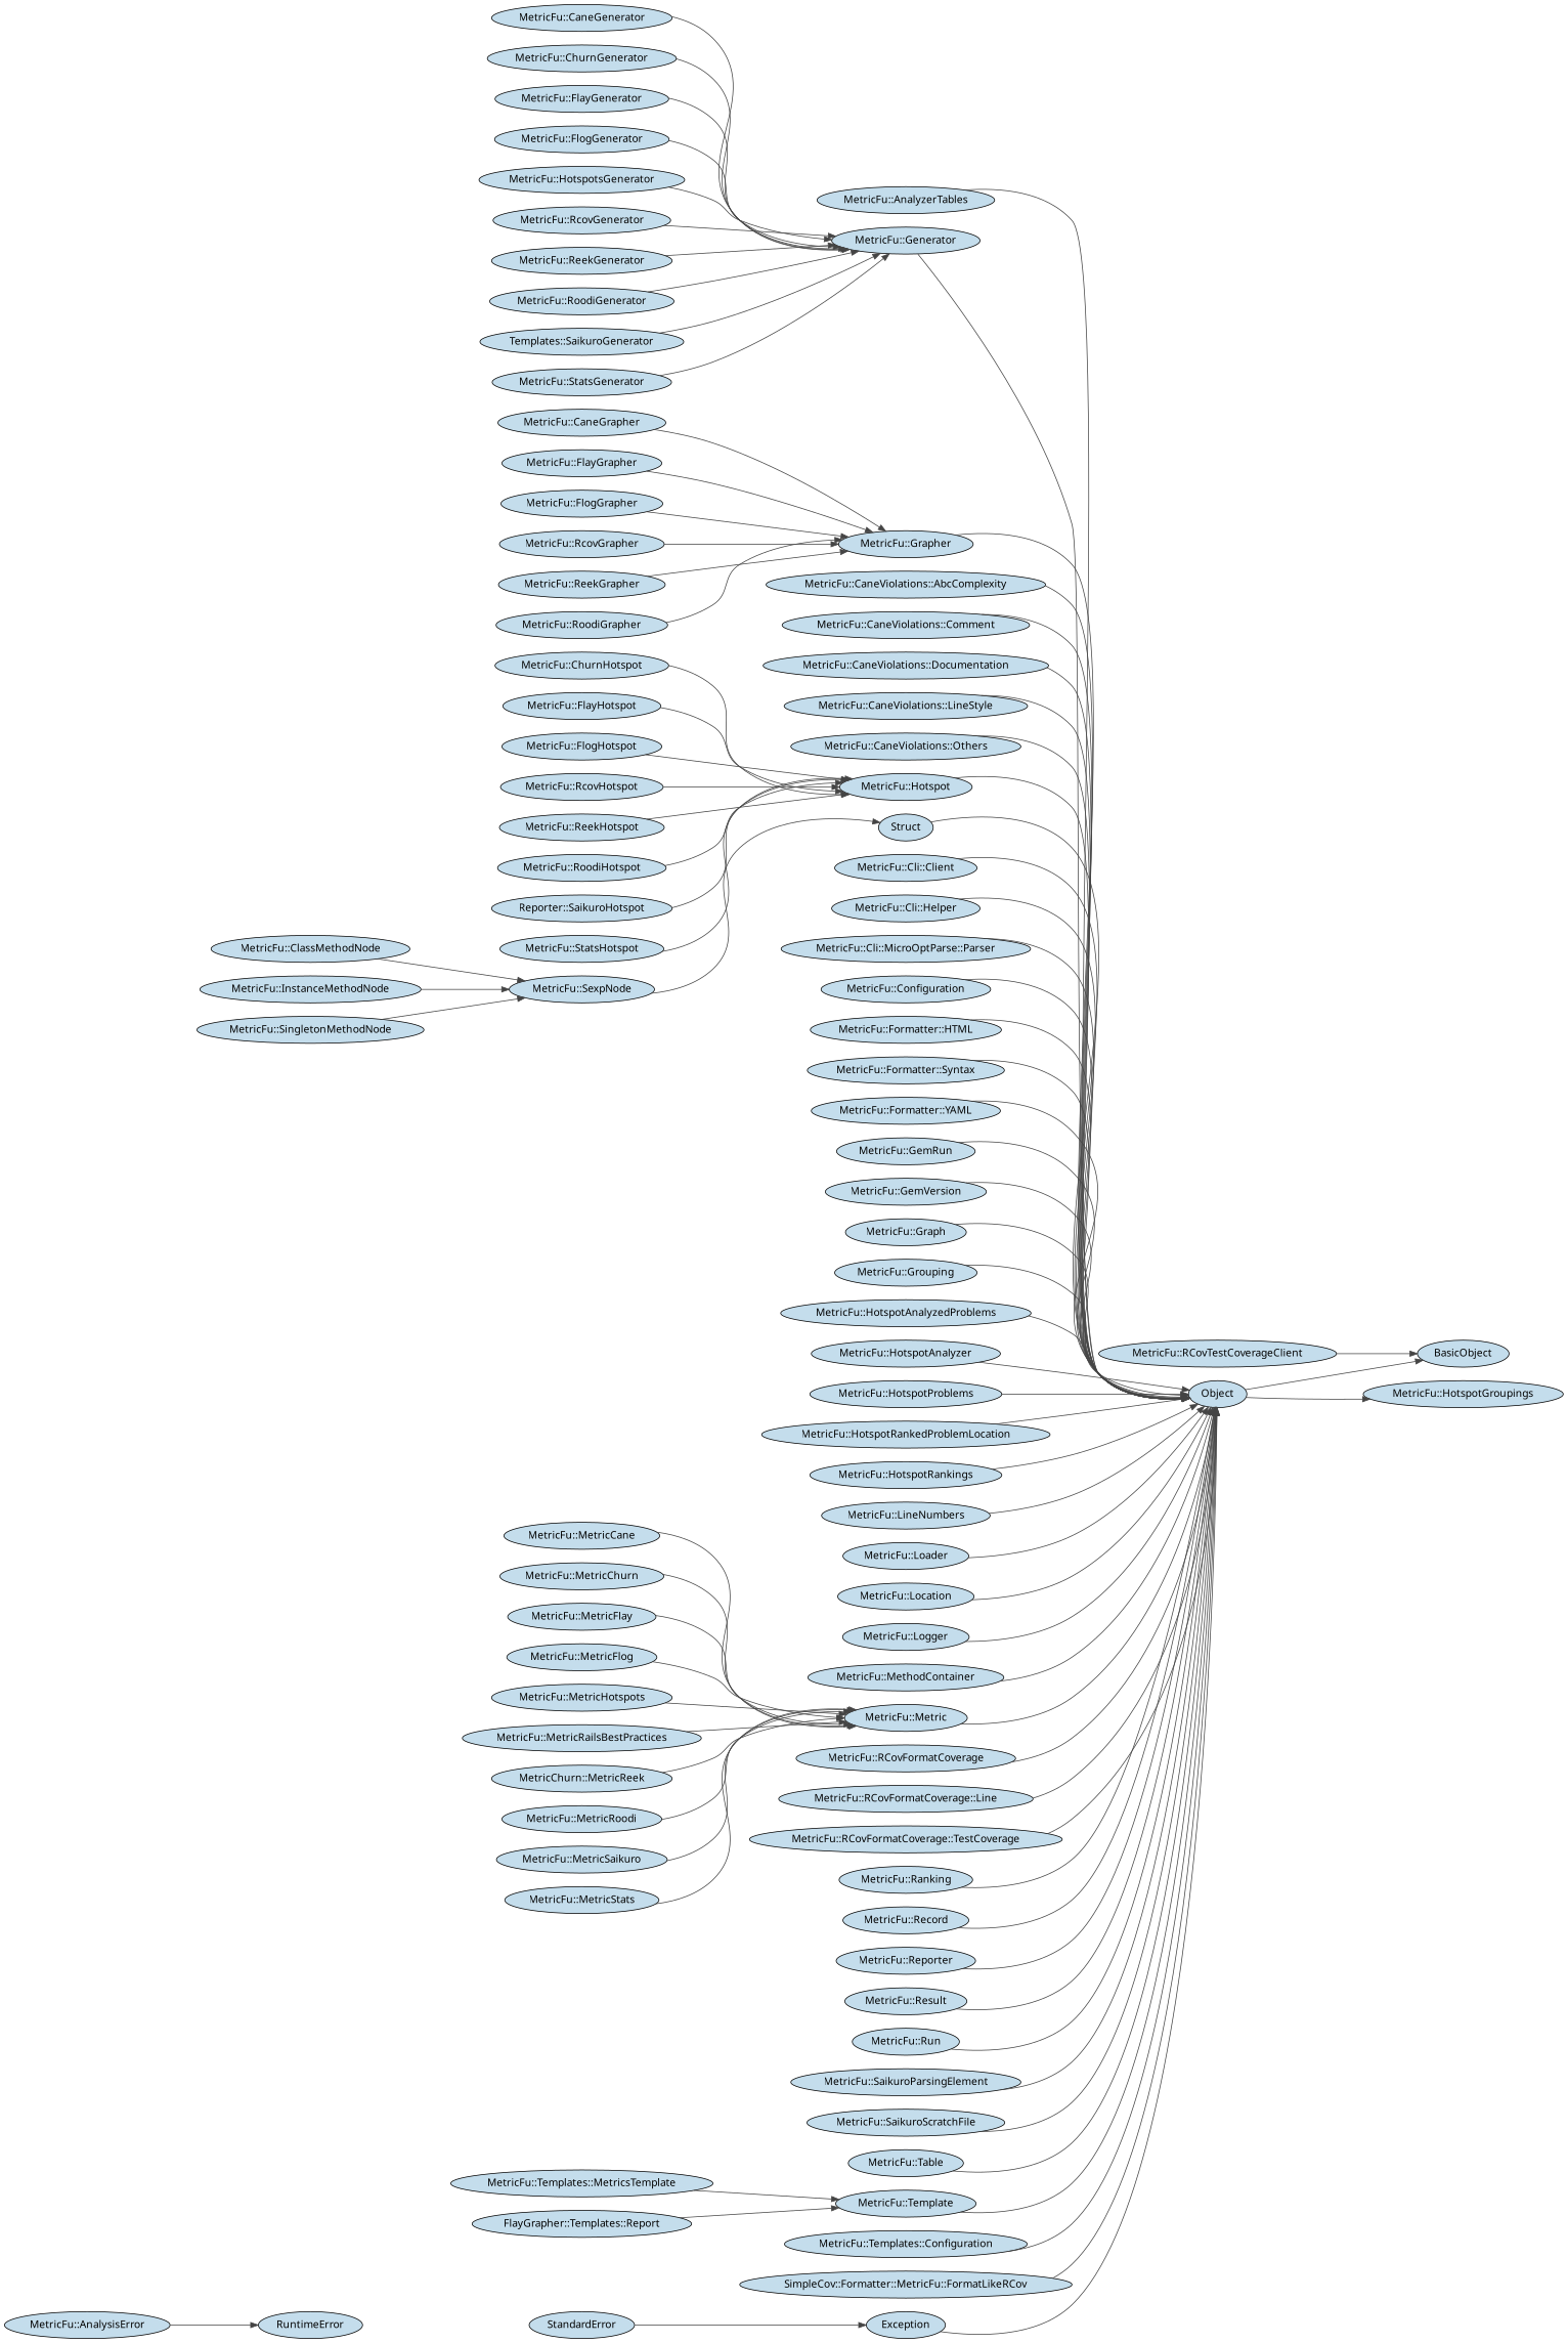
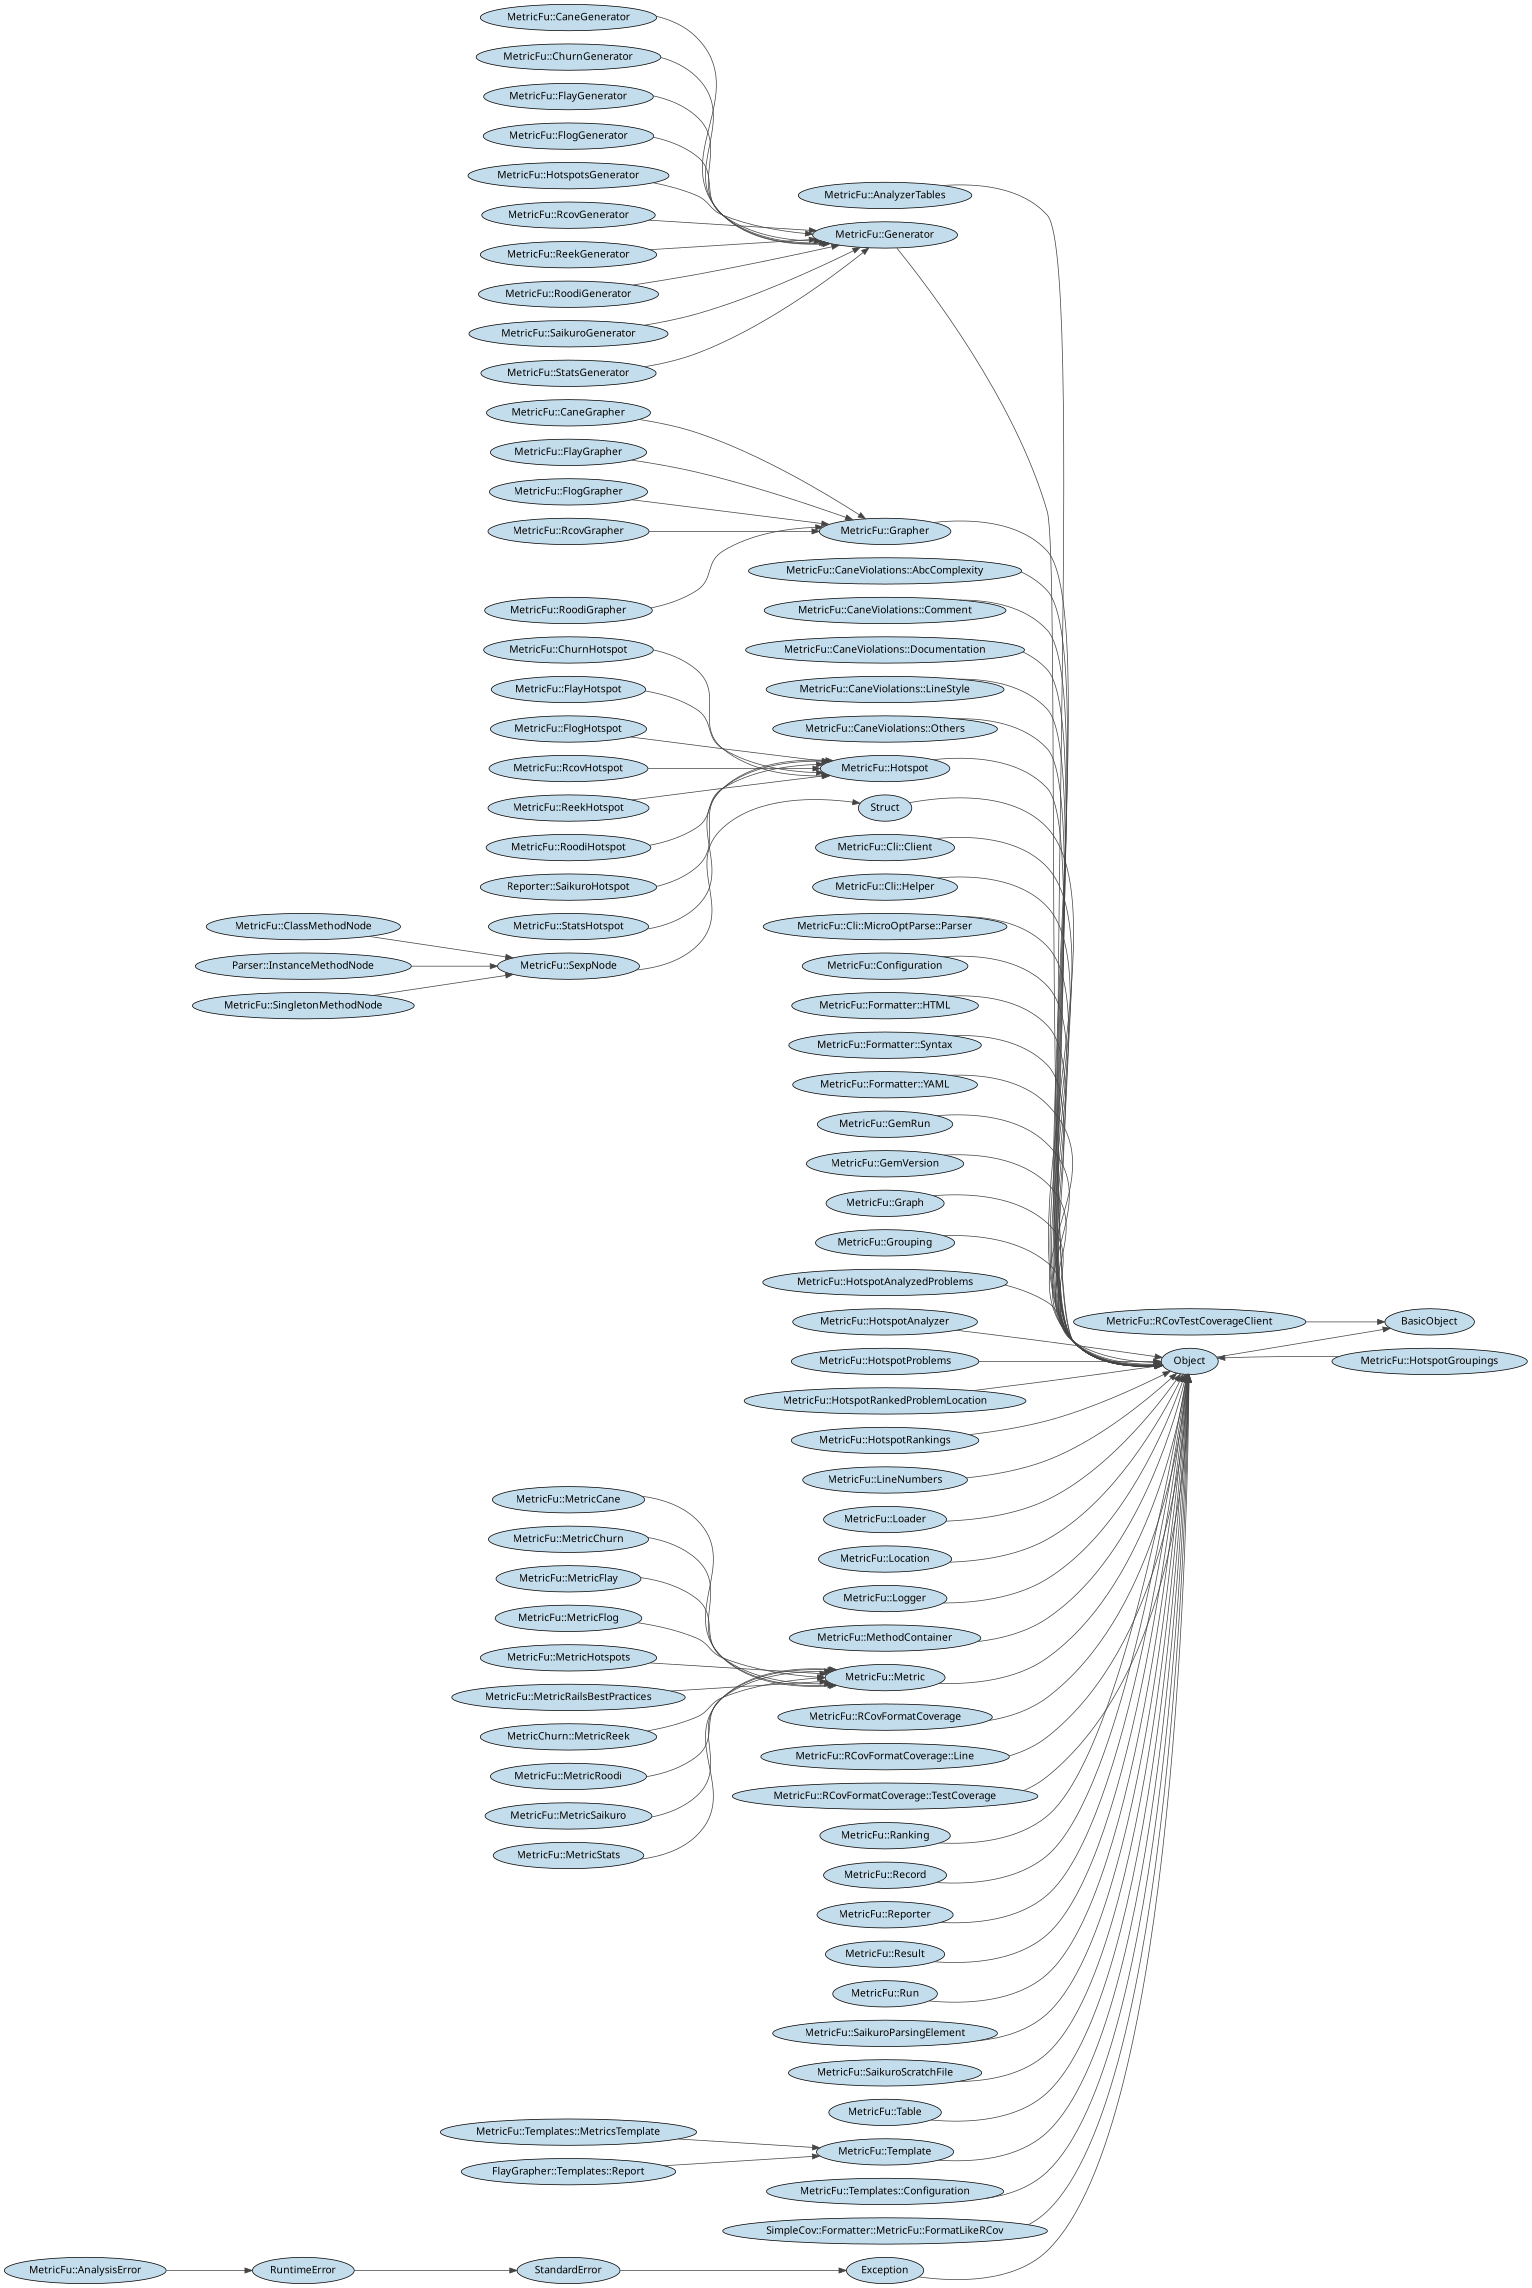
  digraph {
    rankdir=LR
    node [fillcolor="#c4ddec" fontname=HelveticaNeue style=filled]
    edge [color="#444444"]
    n1 [label=Exception]
    n2 [label=Object]
    BasicObject
    n4 [label="MetricFu::AnalysisError"]
    n5 [label=RuntimeError]
    n6 [label=StandardError]
    n7 [label="MetricFu::AnalyzerTables"]
    n8 [label="MetricFu::CaneGenerator"]
    n9 [label="MetricFu::Generator"]
    n10 [label="MetricFu::CaneGrapher"]
    n11 [label="MetricFu::Grapher"]
    n12 [label="MetricFu::CaneViolations::AbcComplexity"]
    n13 [label="MetricFu::CaneViolations::Comment"]
    n14 [label="MetricFu::CaneViolations::Documentation"]
    n15 [label="MetricFu::CaneViolations::LineStyle"]
    n16 [label="MetricFu::CaneViolations::Others"]
    n17 [label="MetricFu::ChurnGenerator"]
    n18 [label="MetricFu::ChurnHotspot"]
    n19 [label="MetricFu::Hotspot"]
    n20 [label="MetricFu::ClassMethodNode"]
    n21 [label="MetricFu::SexpNode"]
    n22 [label=Struct]
    n23 [label="MetricFu::Cli::Client"]
    n24 [label="MetricFu::Cli::Helper"]
    n25 [label="MetricFu::Cli::MicroOptParse::Parser"]
    n26 [label="MetricFu::Configuration"]
    n27 [label="MetricFu::FlayGenerator"]
    n28 [label="MetricFu::FlayGrapher"]
    n29 [label="MetricFu::FlayHotspot"]
    n30 [label="MetricFu::FlogGenerator"]
    n31 [label="MetricFu::FlogGrapher"]
    n32 [label="MetricFu::FlogHotspot"]
    n33 [label="MetricFu::Formatter::HTML"]
    n34 [label="MetricFu::Formatter::Syntax"]
    n35 [label="MetricFu::Formatter::YAML"]
    n36 [label="MetricFu::GemRun"]
    n37 [label="MetricFu::GemVersion"]
    n38 [label="MetricFu::Graph"]
    n39 [label="MetricFu::Grouping"]
    n40 [label="MetricFu::HotspotAnalyzedProblems"]
    n41 [label="MetricFu::HotspotAnalyzer"]
    n42 [label="MetricFu::HotspotGroupings"]
    n43 [label="MetricFu::HotspotProblems"]
    n44 [label="MetricFu::HotspotRankedProblemLocation"]
    n45 [label="MetricFu::HotspotRankings"]
    n46 [label="MetricFu::HotspotsGenerator"]
-   n47 [label="MetricFu::InstanceMethodNode"]
+   n47 [label="Parser::InstanceMethodNode"]
    n48 [label="MetricFu::LineNumbers"]
    n49 [label="MetricFu::Loader"]
    n50 [label="MetricFu::Location"]
    n51 [label="MetricFu::Logger"]
    n52 [label="MetricFu::MethodContainer"]
    n53 [label="MetricFu::Metric"]
    n54 [label="MetricFu::MetricCane"]
    n55 [label="MetricFu::MetricChurn"]
    n56 [label="MetricFu::MetricFlay"]
    n57 [label="MetricFu::MetricFlog"]
    n58 [label="MetricFu::MetricHotspots"]
    n59 [label="MetricFu::MetricRailsBestPractices"]
    n60 [label="MetricChurn::MetricReek"]
    n61 [label="MetricFu::MetricRoodi"]
    n62 [label="MetricFu::MetricSaikuro"]
    n63 [label="MetricFu::MetricStats"]
    n64 [label="MetricFu::RCovFormatCoverage"]
    n65 [label="MetricFu::RCovFormatCoverage::Line"]
    n66 [label="MetricFu::RCovFormatCoverage::TestCoverage"]
    n67 [label="MetricFu::RCovTestCoverageClient"]
    n68 [label="MetricFu::Ranking"]
    n69 [label="MetricFu::RcovGenerator"]
    n70 [label="MetricFu::RcovGrapher"]
    n71 [label="MetricFu::RcovHotspot"]
    n72 [label="MetricFu::Record"]
    n73 [label="MetricFu::ReekGenerator"]
-   n74 [label="MetricFu::ReekGrapher"]
    n75 [label="MetricFu::ReekHotspot"]
    n76 [label="MetricFu::Reporter"]
    n77 [label="MetricFu::Result"]
    n78 [label="MetricFu::RoodiGenerator"]
    n79 [label="MetricFu::RoodiGrapher"]
    n80 [label="MetricFu::RoodiHotspot"]
    n81 [label="MetricFu::Run"]
-   n82 [label="Templates::SaikuroGenerator"]
+   n82 [label="MetricFu::SaikuroGenerator"]
    n83 [label="Reporter::SaikuroHotspot"]
    n84 [label="MetricFu::SaikuroParsingElement"]
    n85 [label="MetricFu::SaikuroScratchFile"]
    n86 [label="MetricFu::SingletonMethodNode"]
    n87 [label="MetricFu::StatsGenerator"]
    n88 [label="MetricFu::StatsHotspot"]
    n89 [label="MetricFu::Table"]
    n90 [label="MetricFu::Template"]
    n91 [label="MetricFu::Templates::Configuration"]
    n92 [label="MetricFu::Templates::MetricsTemplate"]
    n93 [label="FlayGrapher::Templates::Report"]
    n94 [label="SimpleCov::Formatter::MetricFu::FormatLikeRCov"]
    n1 -> n2
    n2 -> BasicObject
    n4 -> n5
+   n5 -> n6
    n6 -> n1
    n7 -> n2
    n8 -> n9
    n9 -> n2
    n10 -> n11
    n11 -> n2
    n12 -> n2
    n13 -> n2
    n14 -> n2
    n15 -> n2
    n16 -> n2
    n17 -> n9
    n18 -> n19
    n19 -> n2
    n20 -> n21
    n21 -> n22
    n22 -> n2
    n23 -> n2
    n24 -> n2
    n25 -> n2
    n26 -> n2
    n27 -> n9
    n28 -> n11
    n29 -> n19
    n30 -> n9
    n31 -> n11
    n32 -> n19
    n33 -> n2
    n34 -> n2
    n35 -> n2
    n36 -> n2
    n37 -> n2
    n38 -> n2
    n39 -> n2
    n40 -> n2
    n41 -> n2
-   n2 -> n42
+   n42 -> n2
    n43 -> n2
    n44 -> n2
    n45 -> n2
    n46 -> n9
    n47 -> n21
    n48 -> n2
    n49 -> n2
    n50 -> n2
    n51 -> n2
    n52 -> n2
    n53 -> n2
    n54 -> n53
    n55 -> n53
    n56 -> n53
    n57 -> n53
    n58 -> n53
    n59 -> n53
    n60 -> n53
    n61 -> n53
    n62 -> n53
    n63 -> n53
    n64 -> n2
    n65 -> n2
    n66 -> n2
    n67 -> BasicObject
    n68 -> n2
    n69 -> n9
    n70 -> n11
    n71 -> n19
    n72 -> n2
    n73 -> n9
-   n74 -> n11
    n75 -> n19
    n76 -> n2
    n77 -> n2
    n78 -> n9
    n79 -> n11
    n80 -> n19
    n81 -> n2
    n82 -> n9
    n83 -> n19
    n84 -> n2
    n85 -> n2
    n86 -> n21
    n87 -> n9
    n88 -> n19
    n89 -> n2
    n90 -> n2
    n91 -> n2
    n92 -> n90
    n93 -> n90
    n94 -> n2
  }
